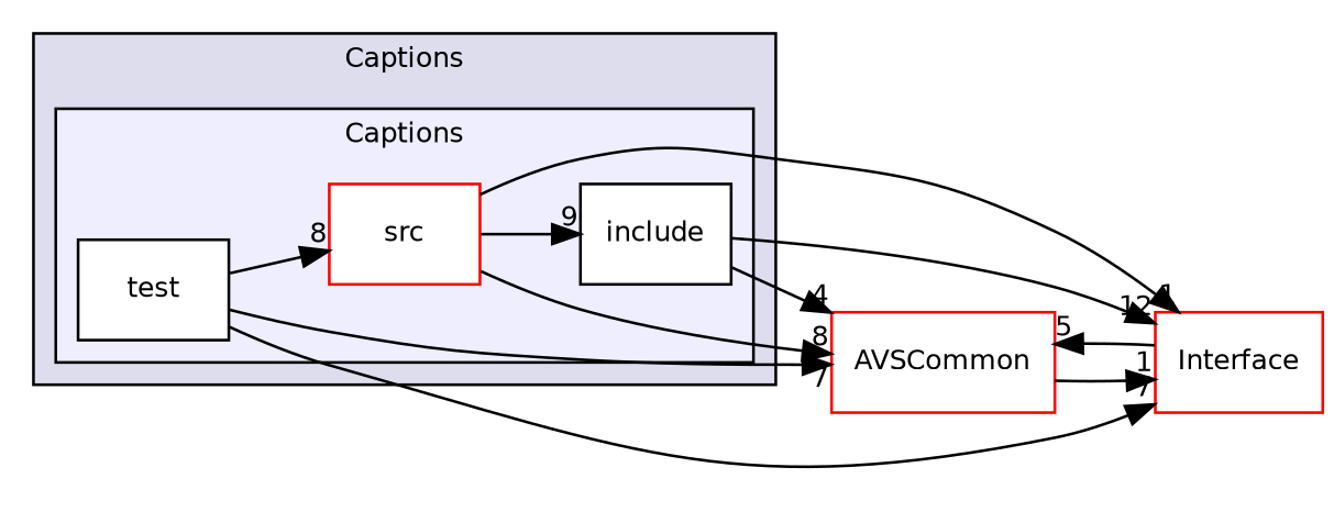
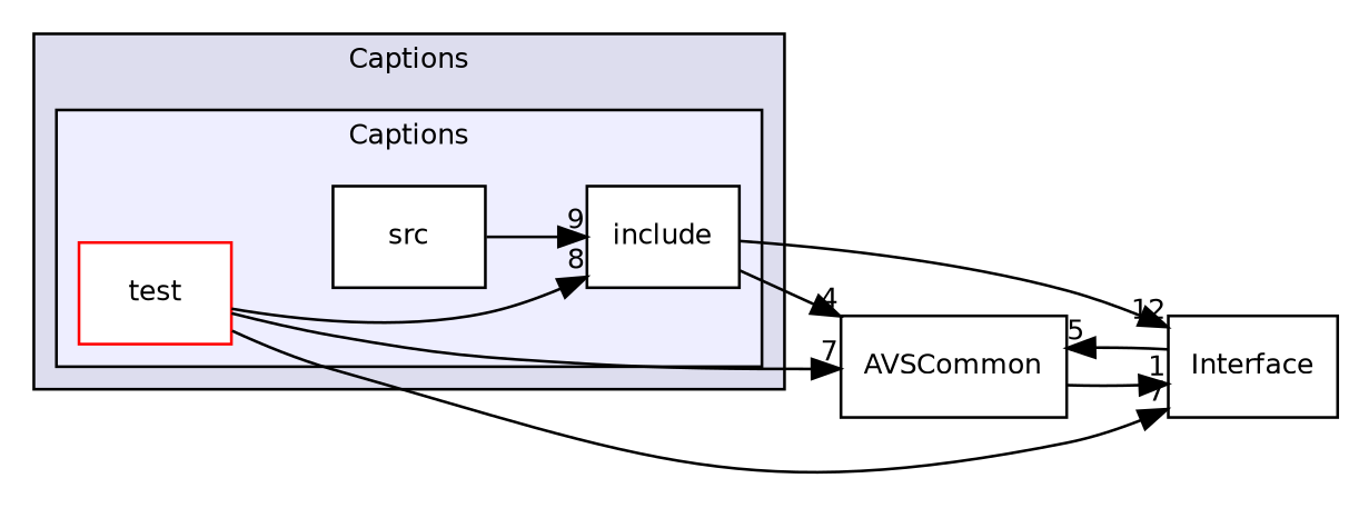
  digraph {
    compound=true
    rankdir=LR
    node [color=black fillcolor=white fontname=Helvetica fontsize=10 shape=box style=filled]
    edge [headlabel=8 labeldistance=1.5 labelfontname=Helvetica labelfontsize=10]
    n1 [label=include]
-   n2 [color=red label=src]
-   n3 [label=test]
-   n4 [color=red label=AVSCommon]
-   n5 [color=red label=Interface]
+   n2 [label=src]
+   n3 [color=red label=test]
+   n4 [label=AVSCommon]
+   n5 [label=Interface]
    subgraph cluster_1 {
      bgcolor="#ddddee"
      fontname=Helvetica
      fontsize=10
      label=Captions
      pencolor=black
      subgraph cluster_2 {
        bgcolor="#eeeeff"
        fontname=Helvetica
        fontsize=10
        label=Captions
        pencolor=black
        n1
        n2
        n3
      }
    }
    n1 -> n4 [headlabel=4]
    n1 -> n5 [headlabel=12]
    n2 -> n1 [headlabel=9]
-   n2 -> n4
-   n2 -> n5 [headlabel=1]
-   n3 -> n2
+   n3 -> n1
    n3 -> n4 [headlabel=7]
    n3 -> n5 [headlabel=7]
    n4 -> n5 [headlabel=1]
    n5 -> n4 [headlabel=5]
  }
